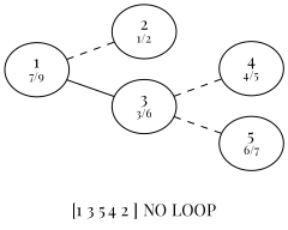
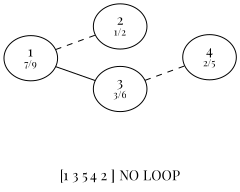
  digraph {
    fontname="Playfair Display"
    label="[1 3 5 4 2 ] NO LOOP"
    rankdir=LR
    node [fontname="Playfair Display"]
    edge [color=black dir=none fontname="Playfair Display" style=dashed]
    n1 [label=<1<BR /><FONT POINT-SIZE="10">7/9</FONT>>]
    n2 [label=<2<BR /><FONT POINT-SIZE="10">1/2</FONT>>]
    n3 [label=<3<BR /><FONT POINT-SIZE="10">3/6</FONT>>]
-   n4 [label=<4<BR /><FONT POINT-SIZE="10">4/5</FONT>>]
-   n5 [label=<5<BR /><FONT POINT-SIZE="10">6/7</FONT>>]
+   n4 [label=<4<BR /><FONT POINT-SIZE="10">2/5</FONT>>]
    n1 -> n2
    n1 -> n3 [style=solid]
    n3 -> n4
-   n3 -> n5
  }
